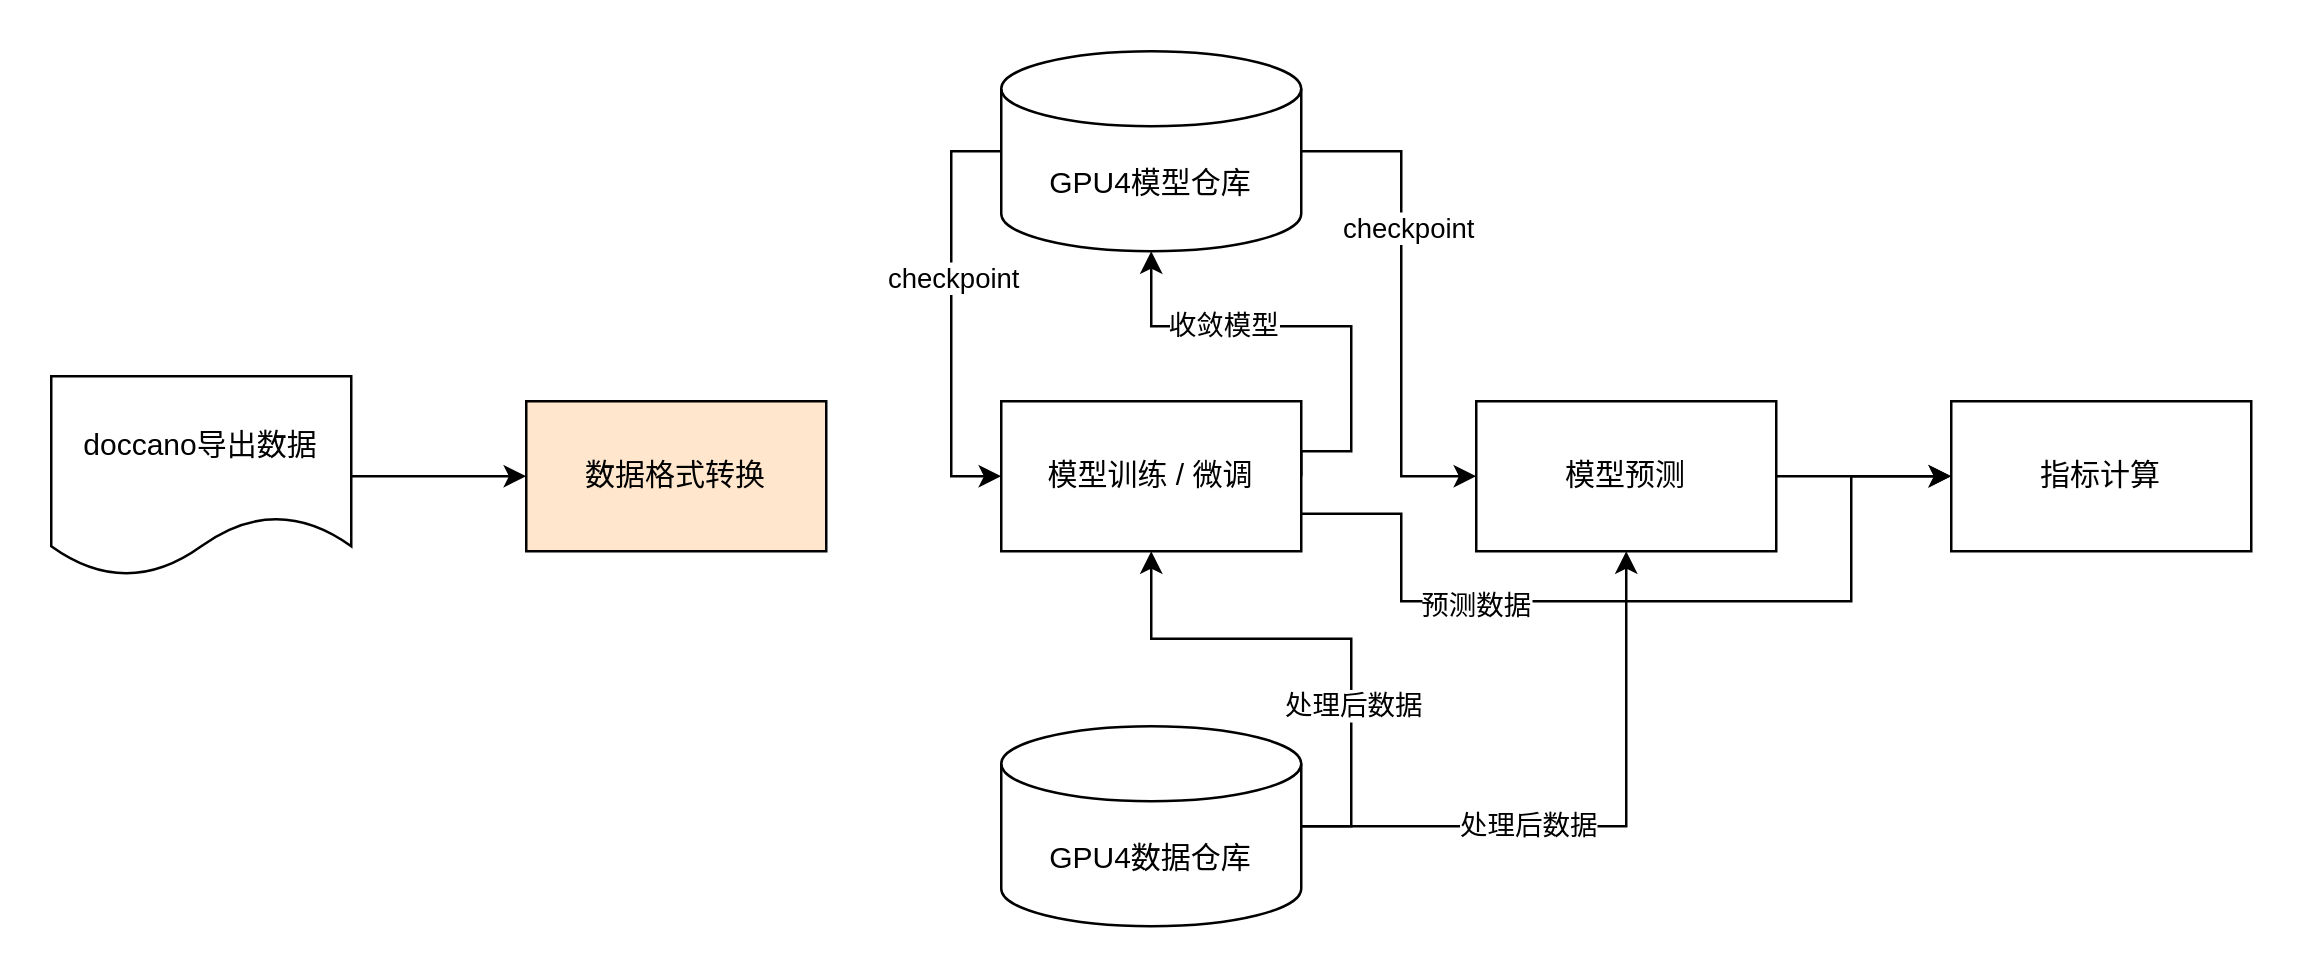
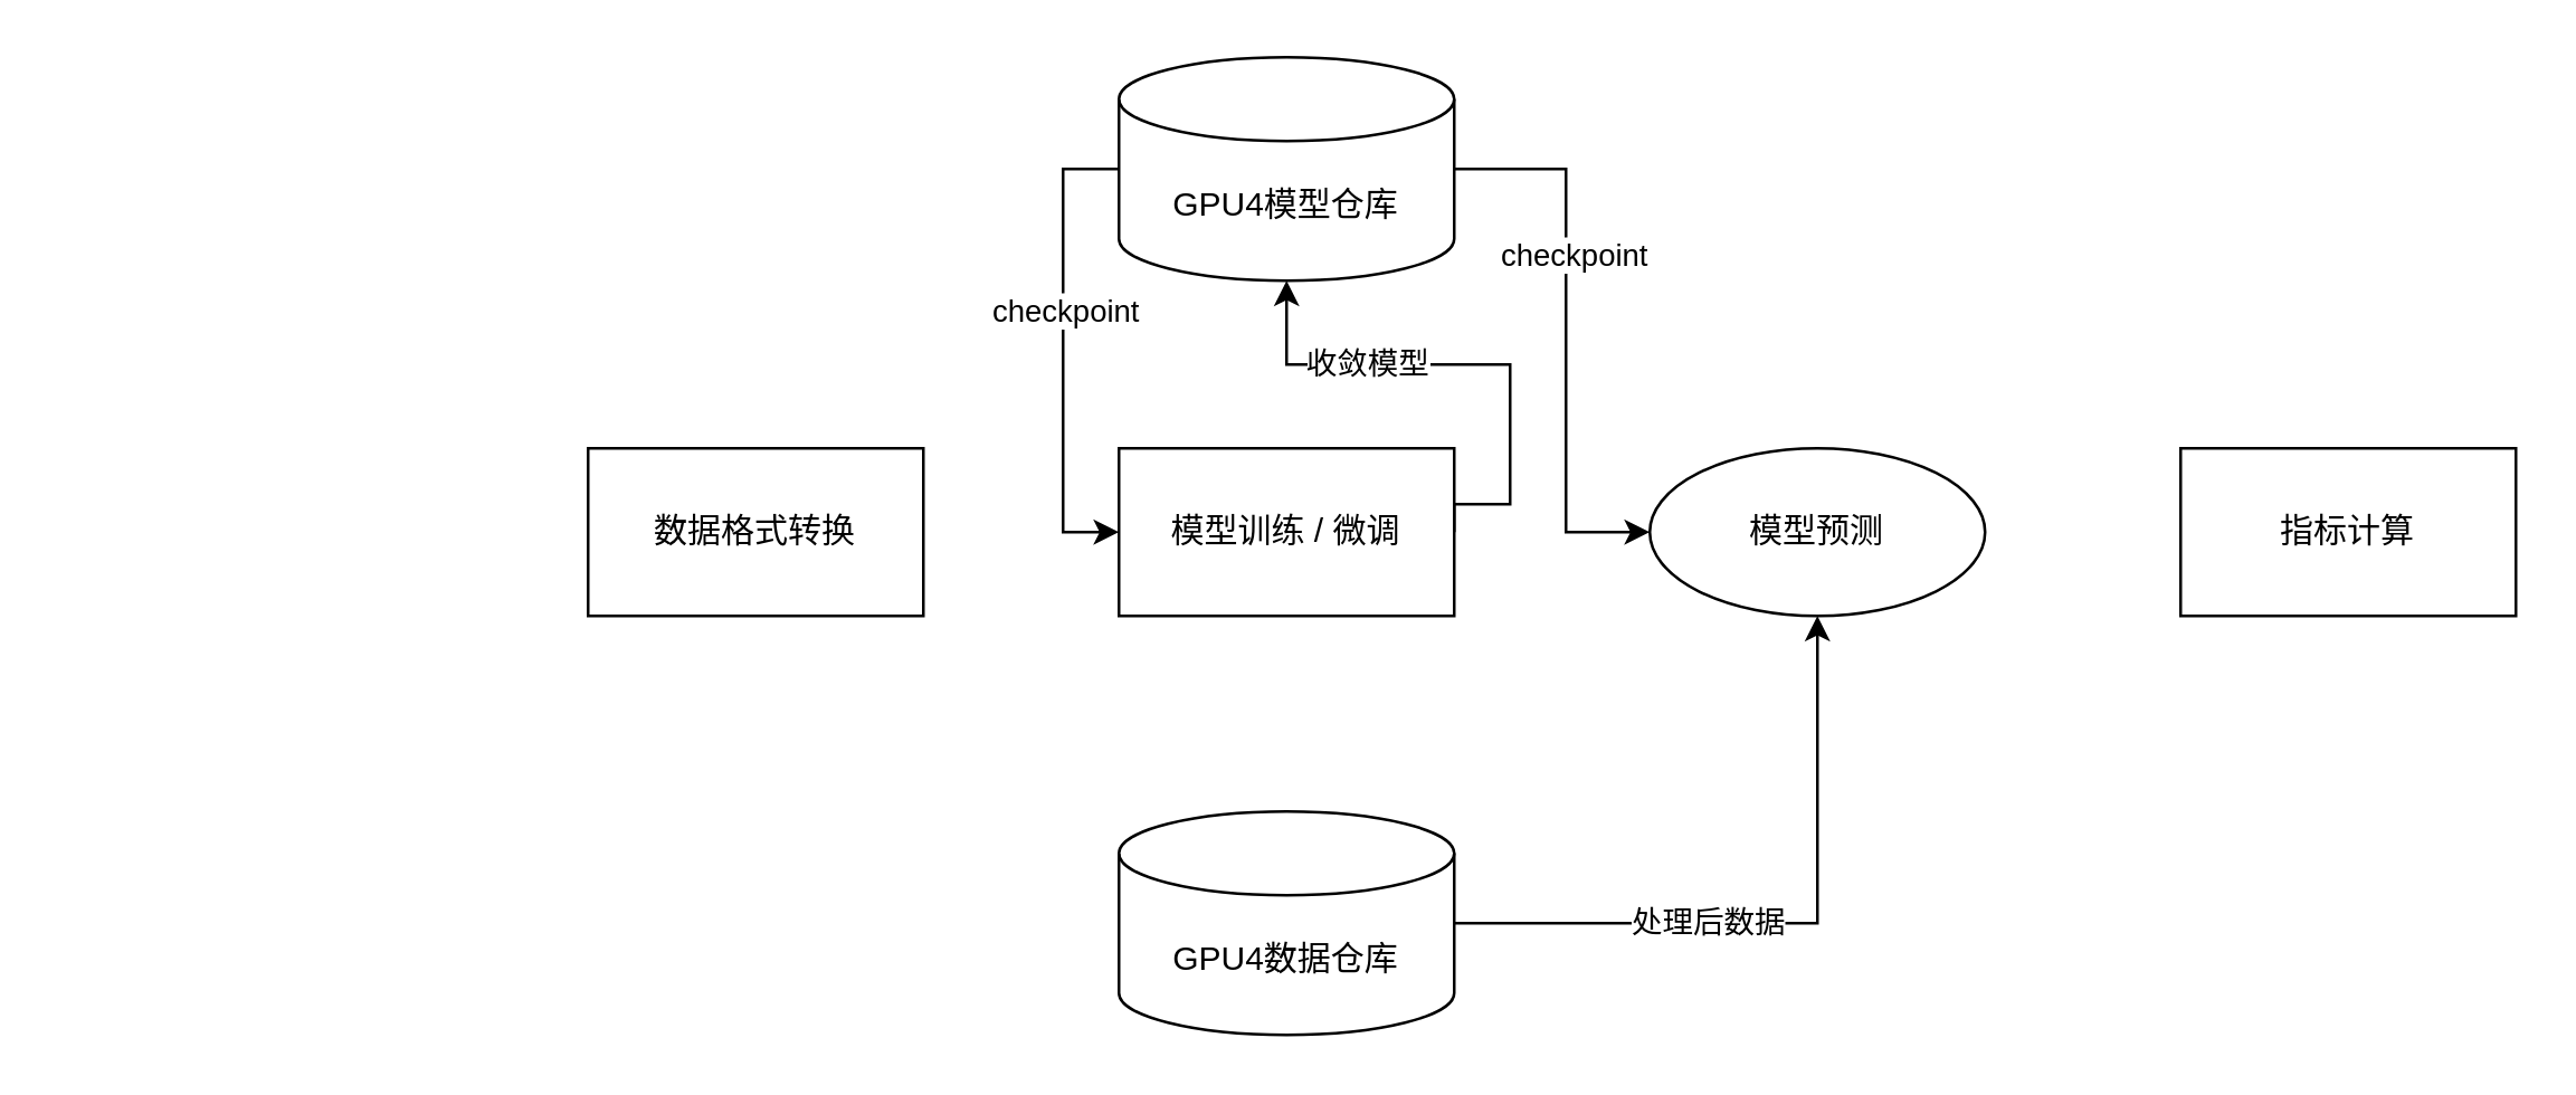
  <mxCell id="0" />
  <mxCell id="1" parent="0" />
- <mxCell id="2" value="数据格式转换" style="rounded=0;whiteSpace=wrap;html=1;fillColor=#ffe6cc;" vertex="1" parent="1"><mxGeometry x="210" y="160" width="120" height="60" as="geometry" /></mxCell>
+ <mxCell id="2" value="数据格式转换" style="rounded=0;whiteSpace=wrap;html=1;" vertex="1" parent="1"><mxGeometry x="210" y="160" width="120" height="60" as="geometry" /></mxCell>
  <mxCell id="3" style="edgeStyle=orthogonalEdgeStyle;rounded=0;orthogonalLoop=1;jettySize=auto;html=1;exitX=0;exitY=0.5;exitDx=0;exitDy=0;exitPerimeter=0;entryX=0;entryY=0.5;entryDx=0;entryDy=0;" edge="1" parent="1" source="7" target="17"><mxGeometry relative="1" as="geometry" /></mxCell>
  <mxCell id="4" value="checkpoint" style="edgeLabel;html=1;align=center;verticalAlign=middle;resizable=0;points=[];" vertex="1" connectable="0" parent="3"><mxGeometry x="-0.174" relative="1" as="geometry"><mxPoint as="offset" /></mxGeometry></mxCell>
  <mxCell id="5" style="edgeStyle=orthogonalEdgeStyle;rounded=0;orthogonalLoop=1;jettySize=auto;html=1;exitX=1;exitY=0.5;exitDx=0;exitDy=0;exitPerimeter=0;entryX=0;entryY=0.5;entryDx=0;entryDy=0;" edge="1" parent="1" source="7" target="19"><mxGeometry relative="1" as="geometry"><Array as="points"><mxPoint x="560" y="60" /><mxPoint x="560" y="190" /></Array></mxGeometry></mxCell>
  <mxCell id="6" value="checkpoint" style="edgeLabel;html=1;align=center;verticalAlign=middle;resizable=0;points=[];" vertex="1" connectable="0" parent="5"><mxGeometry x="-0.298" y="2" relative="1" as="geometry"><mxPoint as="offset" /></mxGeometry></mxCell>
  <mxCell id="7" value="GPU4模型仓库" style="shape=cylinder3;whiteSpace=wrap;html=1;boundedLbl=1;backgroundOutline=1;size=15;" vertex="1" parent="1"><mxGeometry x="400" y="20" width="120" height="80" as="geometry" /></mxCell>
- <mxCell id="8" style="edgeStyle=orthogonalEdgeStyle;rounded=0;orthogonalLoop=1;jettySize=auto;html=1;exitX=1;exitY=0.5;exitDx=0;exitDy=0;exitPerimeter=0;entryX=0.5;entryY=1;entryDx=0;entryDy=0;" edge="1" parent="1" source="12" target="17"><mxGeometry relative="1" as="geometry" /></mxCell>
- <mxCell id="9" value="处理后数据" style="edgeLabel;html=1;align=center;verticalAlign=middle;resizable=0;points=[];" vertex="1" connectable="0" parent="8"><mxGeometry x="-0.339" relative="1" as="geometry"><mxPoint as="offset" /></mxGeometry></mxCell>
  <mxCell id="10" style="edgeStyle=orthogonalEdgeStyle;rounded=0;orthogonalLoop=1;jettySize=auto;html=1;exitX=1;exitY=0.5;exitDx=0;exitDy=0;exitPerimeter=0;entryX=0.5;entryY=1;entryDx=0;entryDy=0;" edge="1" parent="1" source="12" target="19"><mxGeometry relative="1" as="geometry" /></mxCell>
  <mxCell id="11" value="处理后数据" style="edgeLabel;html=1;align=center;verticalAlign=middle;resizable=0;points=[];" vertex="1" connectable="0" parent="10"><mxGeometry x="-0.25" y="1" relative="1" as="geometry"><mxPoint as="offset" /></mxGeometry></mxCell>
  <mxCell id="12" value="GPU4数据仓库" style="shape=cylinder3;whiteSpace=wrap;html=1;boundedLbl=1;backgroundOutline=1;size=15;" vertex="1" parent="1"><mxGeometry x="400" y="290" width="120" height="80" as="geometry" /></mxCell>
  <mxCell id="13" style="edgeStyle=orthogonalEdgeStyle;rounded=0;orthogonalLoop=1;jettySize=auto;html=1;exitX=1;exitY=0.5;exitDx=0;exitDy=0;entryX=0.5;entryY=1;entryDx=0;entryDy=0;entryPerimeter=0;" edge="1" parent="1" source="17" target="7"><mxGeometry relative="1" as="geometry"><Array as="points"><mxPoint x="520" y="180" /><mxPoint x="540" y="180" /><mxPoint x="540" y="130" /><mxPoint x="460" y="130" /></Array></mxGeometry></mxCell>
  <mxCell id="14" value="收敛模型" style="edgeLabel;html=1;align=center;verticalAlign=middle;resizable=0;points=[];" vertex="1" connectable="0" parent="13"><mxGeometry x="0.39" y="-1" relative="1" as="geometry"><mxPoint as="offset" /></mxGeometry></mxCell>
- <mxCell id="15" style="edgeStyle=orthogonalEdgeStyle;rounded=0;orthogonalLoop=1;jettySize=auto;html=1;exitX=1;exitY=0.75;exitDx=0;exitDy=0;entryX=0;entryY=0.5;entryDx=0;entryDy=0;" edge="1" parent="1" source="17" target="22"><mxGeometry relative="1" as="geometry"><Array as="points"><mxPoint x="560" y="205" /><mxPoint x="560" y="240" /><mxPoint x="740" y="240" /><mxPoint x="740" y="190" /></Array></mxGeometry></mxCell>
- <mxCell id="16" value="预测数据" style="edgeLabel;html=1;align=center;verticalAlign=middle;resizable=0;points=[];" vertex="1" connectable="0" parent="15"><mxGeometry x="-0.4" y="-1" relative="1" as="geometry"><mxPoint as="offset" /></mxGeometry></mxCell>
  <mxCell id="17" value="模型训练 / 微调" style="rounded=0;whiteSpace=wrap;html=1;" vertex="1" parent="1"><mxGeometry x="400" y="160" width="120" height="60" as="geometry" /></mxCell>
- <mxCell id="18" style="edgeStyle=orthogonalEdgeStyle;rounded=0;orthogonalLoop=1;jettySize=auto;html=1;exitX=1;exitY=0.5;exitDx=0;exitDy=0;entryX=0;entryY=0.5;entryDx=0;entryDy=0;" edge="1" parent="1" source="19" target="22"><mxGeometry relative="1" as="geometry" /></mxCell>
- <mxCell id="19" value="模型预测" style="rounded=0;whiteSpace=wrap;html=1;" vertex="1" parent="1"><mxGeometry x="590" y="160" width="120" height="60" as="geometry" /></mxCell>
- <mxCell id="20" style="edgeStyle=orthogonalEdgeStyle;rounded=0;orthogonalLoop=1;jettySize=auto;html=1;entryX=0;entryY=0.5;entryDx=0;entryDy=0;" edge="1" parent="1" source="21" target="2"><mxGeometry relative="1" as="geometry" /></mxCell>
- <mxCell id="21" value="doccano导出数据" style="shape=document;whiteSpace=wrap;html=1;boundedLbl=1;" vertex="1" parent="1"><mxGeometry x="20" y="150" width="120" height="80" as="geometry" /></mxCell>
+ <mxCell id="19" value="模型预测" style="ellipse;whiteSpace=wrap;html=1;" vertex="1" parent="1"><mxGeometry x="590" y="160" width="120" height="60" as="geometry" /></mxCell>
  <mxCell id="22" value="指标计算" style="rounded=0;whiteSpace=wrap;html=1;" vertex="1" parent="1"><mxGeometry x="780" y="160" width="120" height="60" as="geometry" /></mxCell>
